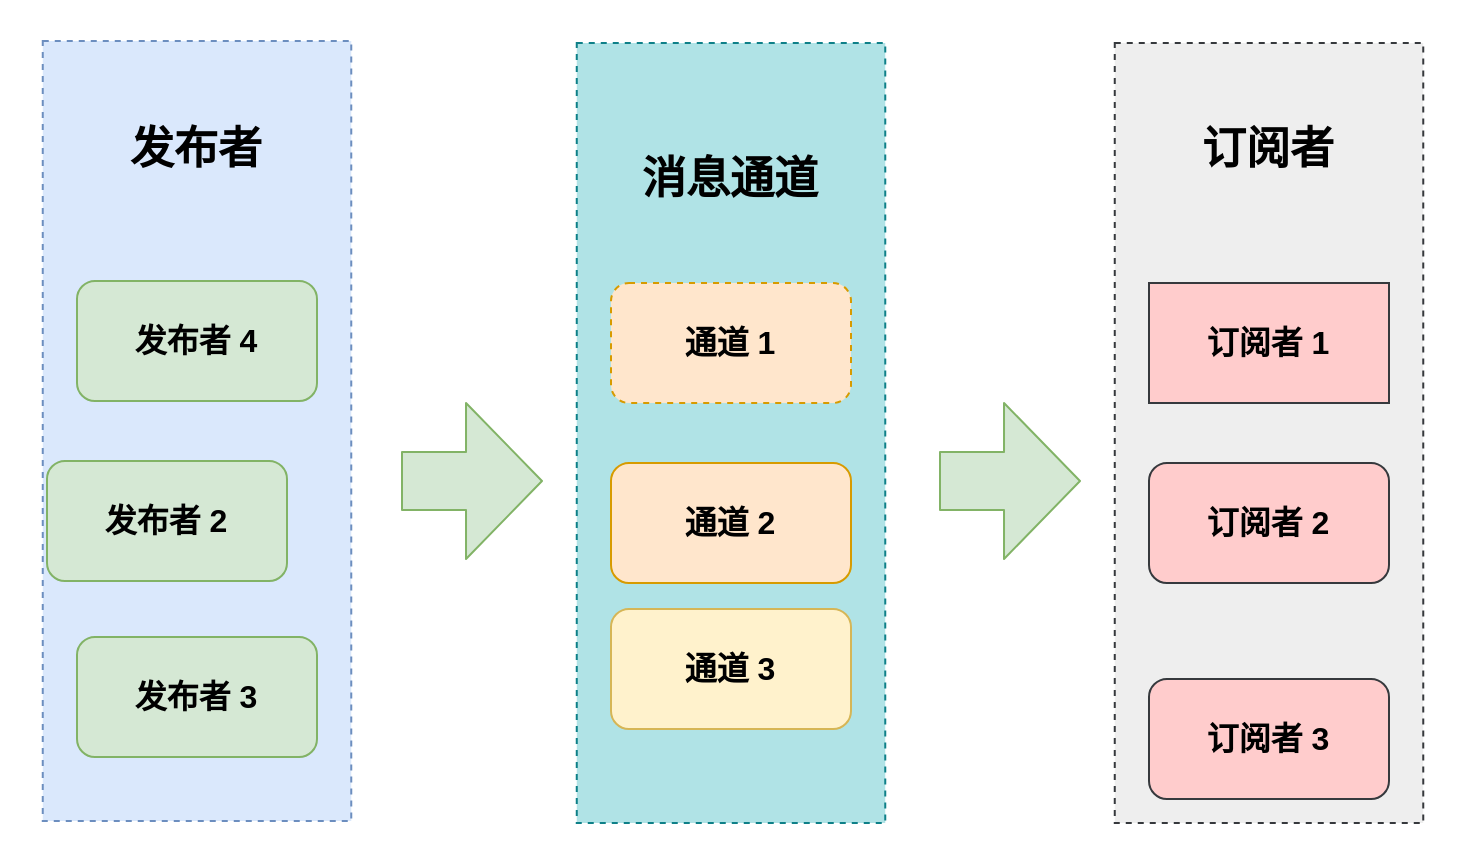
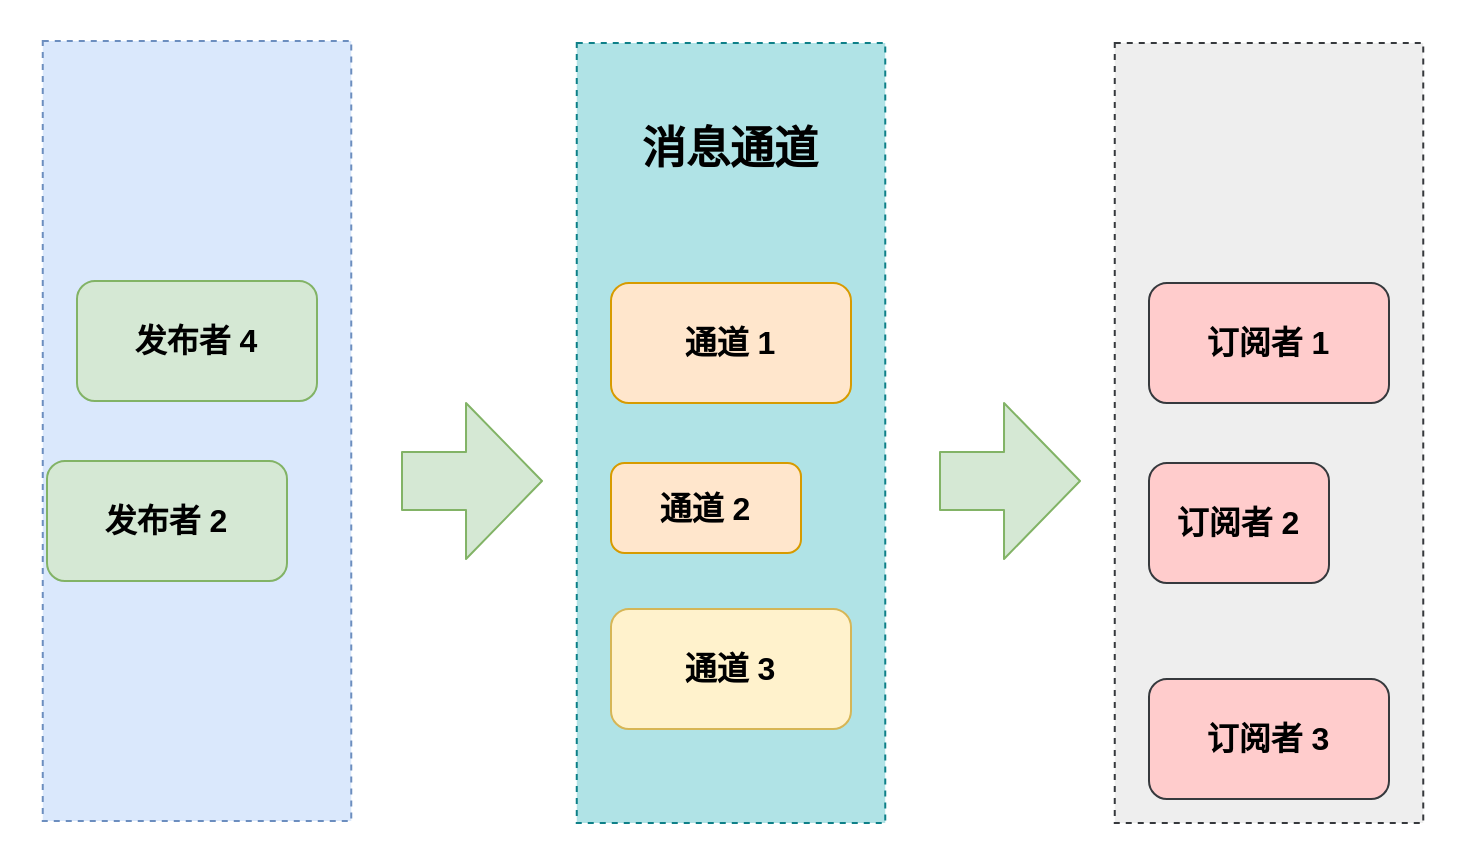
  <mxCell id="0" />
  <mxCell id="1" parent="0" />
  <mxCell id="2" value="" style="rounded=0;whiteSpace=wrap;html=1;fillColor=#dae8fc;dashed=1;strokeColor=#6c8ebf;" vertex="1" parent="1"><mxGeometry x="20.88" y="20" width="154.25" height="390" as="geometry" /></mxCell>
  <mxCell id="3" value="发布者 4" style="rounded=1;whiteSpace=wrap;html=1;fontSize=16;fontStyle=1;fillColor=#d5e8d4;strokeColor=#82b366;" vertex="1" parent="1"><mxGeometry x="38" y="140" width="120" height="60" as="geometry" /></mxCell>
  <mxCell id="4" value="发布者 2" style="rounded=1;whiteSpace=wrap;html=1;fontSize=16;fontStyle=1;fillColor=#d5e8d4;strokeColor=#82b366;" vertex="1" parent="1"><mxGeometry x="23" y="230" width="120" height="60" as="geometry" /></mxCell>
- <mxCell id="5" value="发布者 3" style="rounded=1;whiteSpace=wrap;html=1;fontSize=16;fontStyle=1;fillColor=#d5e8d4;strokeColor=#82b366;" vertex="1" parent="1"><mxGeometry x="38" y="318" width="120" height="60" as="geometry" /></mxCell>
- <mxCell id="6" value="&lt;font&gt;&lt;b&gt;发布者&lt;/b&gt;&lt;/font&gt;" style="text;html=1;align=center;verticalAlign=middle;whiteSpace=wrap;rounded=0;fontSize=22;" vertex="1" parent="1"><mxGeometry x="53.01" y="60" width="90" height="30" as="geometry" /></mxCell>
  <mxCell id="7" value="" style="rounded=0;whiteSpace=wrap;html=1;fillColor=#b0e3e6;dashed=1;strokeColor=#0e8088;" vertex="1" parent="1"><mxGeometry x="287.88" y="21" width="154.25" height="390" as="geometry" /></mxCell>
- <mxCell id="8" value="通道 1" style="rounded=1;whiteSpace=wrap;html=1;fontSize=16;fontStyle=1;fillColor=#ffe6cc;strokeColor=#d79b00;dashed=1;" vertex="1" parent="1"><mxGeometry x="305" y="141" width="120" height="60" as="geometry" /></mxCell>
- <mxCell id="9" value="通道 2" style="rounded=1;whiteSpace=wrap;html=1;fontSize=16;fontStyle=1;fillColor=#ffe6cc;strokeColor=#d79b00;" vertex="1" parent="1"><mxGeometry x="305" y="231" width="120" height="60" as="geometry" /></mxCell>
+ <mxCell id="8" value="通道 1" style="rounded=1;whiteSpace=wrap;html=1;fontSize=16;fontStyle=1;fillColor=#ffe6cc;strokeColor=#d79b00;" vertex="1" parent="1"><mxGeometry x="305" y="141" width="120" height="60" as="geometry" /></mxCell>
+ <mxCell id="9" value="通道 2" style="rounded=1;whiteSpace=wrap;html=1;fontSize=16;fontStyle=1;fillColor=#ffe6cc;strokeColor=#d79b00;" vertex="1" parent="1"><mxGeometry x="305" y="231" width="95" height="45" as="geometry" /></mxCell>
  <mxCell id="10" value="通道 3" style="rounded=1;whiteSpace=wrap;html=1;fontSize=16;fontStyle=1;fillColor=#fff2cc;strokeColor=#d6b656;" vertex="1" parent="1"><mxGeometry x="305" y="304" width="120" height="60" as="geometry" /></mxCell>
- <mxCell id="11" value="&lt;font&gt;&lt;b&gt;消息通道&lt;/b&gt;&lt;/font&gt;" style="text;html=1;align=center;verticalAlign=middle;whiteSpace=wrap;rounded=0;fontSize=22;" vertex="1" parent="1"><mxGeometry x="320.01" y="75" width="90" height="30" as="geometry" /></mxCell>
+ <mxCell id="11" value="&lt;font&gt;&lt;b&gt;消息通道&lt;/b&gt;&lt;/font&gt;" style="text;html=1;align=center;verticalAlign=middle;whiteSpace=wrap;rounded=0;fontSize=22;" vertex="1" parent="1"><mxGeometry x="320.01" y="60" width="90" height="30" as="geometry" /></mxCell>
  <mxCell id="12" value="" style="rounded=0;whiteSpace=wrap;html=1;fillColor=#eeeeee;dashed=1;strokeColor=#36393d;" vertex="1" parent="1"><mxGeometry x="556.88" y="21" width="154.25" height="390" as="geometry" /></mxCell>
- <mxCell id="13" value="订阅者 1" style="whiteSpace=wrap;html=1;fontSize=16;fontStyle=1;fillColor=#ffcccc;strokeColor=#36393d;rounded=0;" vertex="1" parent="1"><mxGeometry x="574" y="141" width="120" height="60" as="geometry" /></mxCell>
- <mxCell id="14" value="&lt;span style=&quot;color: rgb(0, 0, 0);&quot;&gt;订阅者&lt;/span&gt;&amp;nbsp;2" style="rounded=1;whiteSpace=wrap;html=1;fontSize=16;fontStyle=1;fillColor=#ffcccc;strokeColor=#36393d;" vertex="1" parent="1"><mxGeometry x="574" y="231" width="120" height="60" as="geometry" /></mxCell>
+ <mxCell id="13" value="订阅者 1" style="rounded=1;whiteSpace=wrap;html=1;fontSize=16;fontStyle=1;fillColor=#ffcccc;strokeColor=#36393d;" vertex="1" parent="1"><mxGeometry x="574" y="141" width="120" height="60" as="geometry" /></mxCell>
+ <mxCell id="14" value="&lt;span style=&quot;color: rgb(0, 0, 0);&quot;&gt;订阅者&lt;/span&gt;&amp;nbsp;2" style="rounded=1;whiteSpace=wrap;html=1;fontSize=16;fontStyle=1;fillColor=#ffcccc;strokeColor=#36393d;" vertex="1" parent="1"><mxGeometry x="574" y="231" width="90" height="60" as="geometry" /></mxCell>
  <mxCell id="15" value="&lt;span style=&quot;color: rgb(0, 0, 0);&quot;&gt;订阅者&lt;/span&gt;&amp;nbsp;3" style="rounded=1;whiteSpace=wrap;html=1;fontSize=16;fontStyle=1;fillColor=#ffcccc;strokeColor=#36393d;" vertex="1" parent="1"><mxGeometry x="574" y="339" width="120" height="60" as="geometry" /></mxCell>
- <mxCell id="16" value="&lt;font&gt;&lt;b&gt;订阅者&lt;/b&gt;&lt;/font&gt;" style="text;html=1;align=center;verticalAlign=middle;whiteSpace=wrap;rounded=0;fontSize=22;" vertex="1" parent="1"><mxGeometry x="589.01" y="60" width="90" height="30" as="geometry" /></mxCell>
  <mxCell id="17" value="" style="shape=flexArrow;endArrow=classic;html=1;endWidth=48;endSize=12.33;width=29;fillColor=#d5e8d4;strokeColor=#82b366;" edge="1" parent="1"><mxGeometry width="50" height="50" relative="1" as="geometry"><mxPoint x="469" y="240" as="sourcePoint" /><mxPoint x="540" y="240" as="targetPoint" /></mxGeometry></mxCell>
  <mxCell id="18" value="" style="shape=flexArrow;endArrow=classic;html=1;endWidth=48;endSize=12.33;width=29;fillColor=#d5e8d4;strokeColor=#82b366;" edge="1" parent="1"><mxGeometry width="50" height="50" relative="1" as="geometry"><mxPoint x="200" y="240" as="sourcePoint" /><mxPoint x="271" y="240" as="targetPoint" /></mxGeometry></mxCell>
